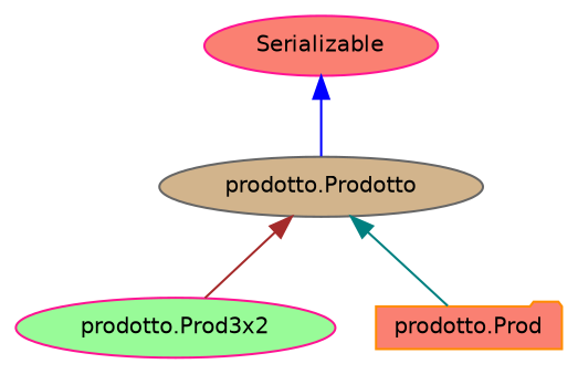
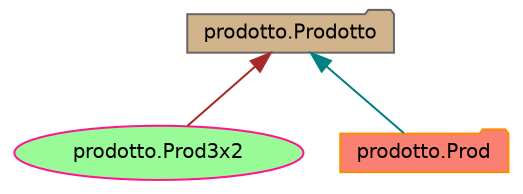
  digraph {
    node [color=deeppink fillcolor=salmon fontname=Helvetica fontsize=10 shape=folder style=filled]
    edge [dir=back fontname=Helvetica fontsize=10 labelfontname=Helvetica labelfontsize=10 style=solid]
-   n1 [color=gray40 fillcolor=tan fontcolor=black height=0.2 label="prodotto.Prodotto" shape=ellipse width=0.4]
+   n1 [color=gray40 fillcolor=tan fontcolor=black height=0.2 label="prodotto.Prodotto" width=0.4]
    n2 [fillcolor=palegreen height=0.2 label="prodotto.Prod3x2" shape=ellipse width=0.4]
    n3 [color=darkorange height=0.2 label="prodotto.Prod" width=0.4]
-   n4 [height=0.2 label=Serializable shape=ellipse width=0.4]
    n1 -> n2 [color=brown]
    n1 -> n3 [color=teal]
-   n4 -> n1 [color=blue]
  }
